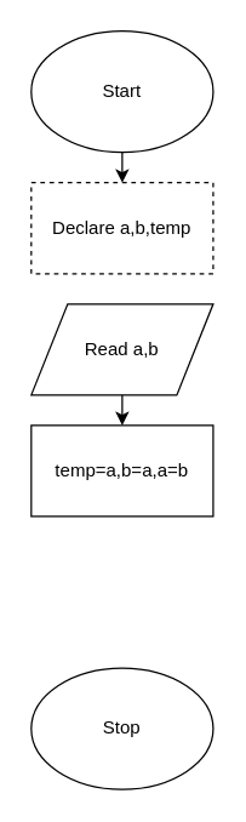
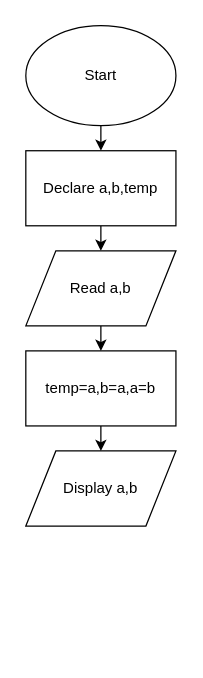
  <mxCell id="0" />
  <mxCell id="1" parent="0" />
  <mxCell id="2" style="edgeStyle=orthogonalEdgeStyle;rounded=0;orthogonalLoop=1;jettySize=auto;html=1;exitX=0.5;exitY=1;exitDx=0;exitDy=0;entryX=0.5;entryY=0;entryDx=0;entryDy=0;" edge="1" parent="1" source="3" target="5"><mxGeometry relative="1" as="geometry" /></mxCell>
  <mxCell id="3" value="Start" style="ellipse;whiteSpace=wrap;html=1;" vertex="1" parent="1"><mxGeometry x="20" y="20" width="120" height="80" as="geometry" /></mxCell>
- <mxCell id="5" value="Declare a,b,temp" style="rounded=0;whiteSpace=wrap;html=1;dashed=1;" vertex="1" parent="1"><mxGeometry x="20" y="120" width="120" height="60" as="geometry" /></mxCell>
+ <mxCell id="4" style="edgeStyle=orthogonalEdgeStyle;rounded=0;orthogonalLoop=1;jettySize=auto;html=1;exitX=0.5;exitY=1;exitDx=0;exitDy=0;entryX=0.5;entryY=0;entryDx=0;entryDy=0;" edge="1" parent="1" source="5" target="7"><mxGeometry relative="1" as="geometry" /></mxCell>
+ <mxCell id="5" value="Declare a,b,temp" style="rounded=0;whiteSpace=wrap;html=1;" vertex="1" parent="1"><mxGeometry x="20" y="120" width="120" height="60" as="geometry" /></mxCell>
  <mxCell id="6" style="edgeStyle=orthogonalEdgeStyle;rounded=0;orthogonalLoop=1;jettySize=auto;html=1;exitX=0.5;exitY=1;exitDx=0;exitDy=0;entryX=0.5;entryY=0;entryDx=0;entryDy=0;" edge="1" parent="1" source="7" target="9"><mxGeometry relative="1" as="geometry" /></mxCell>
  <mxCell id="7" value="Read a,b" style="shape=parallelogram;perimeter=parallelogramPerimeter;whiteSpace=wrap;html=1;" vertex="1" parent="1"><mxGeometry x="20" y="200" width="120" height="60" as="geometry" /></mxCell>
+ <mxCell id="8" style="edgeStyle=orthogonalEdgeStyle;rounded=0;orthogonalLoop=1;jettySize=auto;html=1;exitX=0.5;exitY=1;exitDx=0;exitDy=0;entryX=0.5;entryY=0;entryDx=0;entryDy=0;" edge="1" parent="1" source="9" target="10"><mxGeometry relative="1" as="geometry" /></mxCell>
  <mxCell id="9" value="temp=a,b=a,a=b" style="rounded=0;whiteSpace=wrap;html=1;" vertex="1" parent="1"><mxGeometry x="20" y="280" width="120" height="60" as="geometry" /></mxCell>
- <mxCell id="11" value="Stop" style="ellipse;whiteSpace=wrap;html=1;" vertex="1" parent="1"><mxGeometry x="20" y="440" width="120" height="80" as="geometry" /></mxCell>
+ <mxCell id="10" value="Display a,b" style="shape=parallelogram;perimeter=parallelogramPerimeter;whiteSpace=wrap;html=1;" vertex="1" parent="1"><mxGeometry x="20" y="360" width="120" height="60" as="geometry" /></mxCell>
